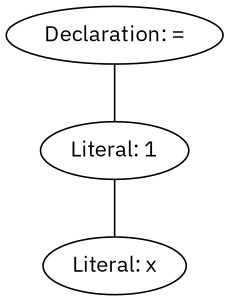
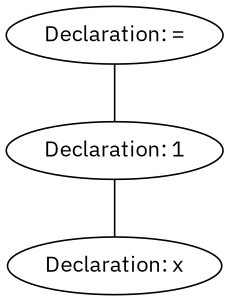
  graph {
    fontname="IBM Plex Sans"
    node [fontname="IBM Plex Sans"]
    edge [fontname="IBM Plex Sans"]
    n1 [label="Declaration: ="]
-   n2 [label="Literal: 1"]
-   n3 [label="Literal: x"]
+   n2 [label="Declaration: 1"]
+   n3 [label="Declaration: x"]
    n1 -- n2
    n2 -- n3
  }
